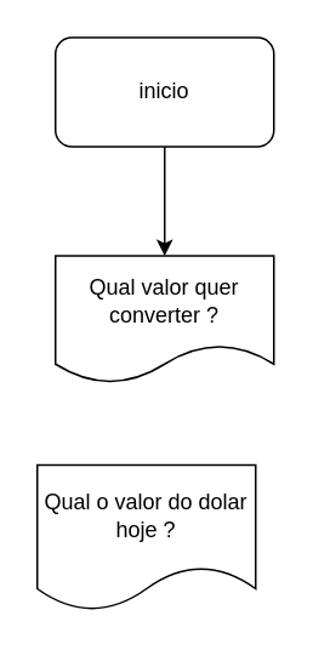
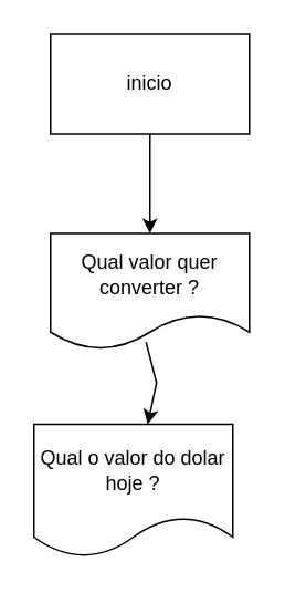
  <mxCell id="0" />
  <mxCell id="1" parent="0" />
  <mxCell id="2" style="edgeStyle=orthogonalEdgeStyle;rounded=0;orthogonalLoop=1;jettySize=auto;html=1;exitX=0.5;exitY=1;exitDx=0;exitDy=0;" edge="1" parent="1" source="3" target="4"><mxGeometry relative="1" as="geometry" /></mxCell>
- <mxCell id="3" value="inicio" style="whiteSpace=wrap;html=1;rounded=1;" vertex="1" parent="1"><mxGeometry x="30" y="20" width="120" height="60" as="geometry" /></mxCell>
+ <mxCell id="3" value="inicio" style="rounded=0;whiteSpace=wrap;html=1;" vertex="1" parent="1"><mxGeometry x="30" y="20" width="120" height="60" as="geometry" /></mxCell>
  <mxCell id="4" value="Qual valor quer converter ?" style="shape=document;whiteSpace=wrap;html=1;boundedLbl=1;" vertex="1" parent="1"><mxGeometry x="30" y="140" width="120" height="70" as="geometry" /></mxCell>
  <mxCell id="5" value="Qual o valor do dolar hoje ?" style="shape=document;whiteSpace=wrap;html=1;boundedLbl=1;" vertex="1" parent="1"><mxGeometry x="20" y="255" width="120" height="80" as="geometry" /></mxCell>
+ <mxCell id="6" value="" style="endArrow=classic;html=1;rounded=0;exitX=0.48;exitY=0.934;exitDx=0;exitDy=0;exitPerimeter=0;" edge="1" parent="1" source="4" target="5"><mxGeometry width="50" height="50" relative="1" as="geometry"><mxPoint x="50" y="260" as="sourcePoint" /><mxPoint x="100" y="210" as="targetPoint" /><Array as="points"><mxPoint x="94" y="230" /></Array></mxGeometry></mxCell>
